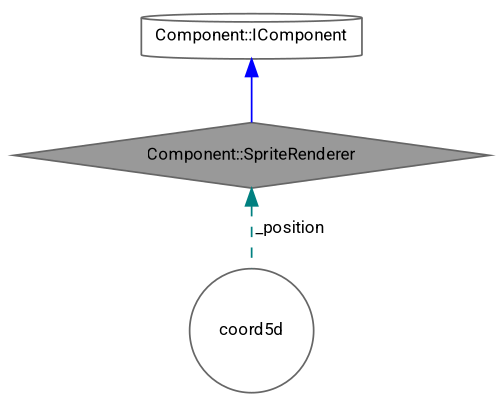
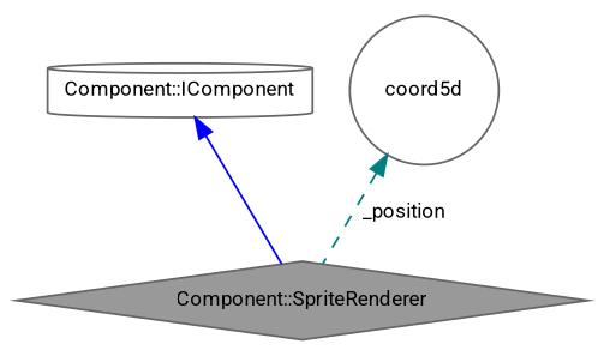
  digraph {
    fontname=Roboto
    node [color=gray40 fillcolor=white fontname=Roboto fontsize=10 style=filled]
    edge [dir=back fontname=Roboto fontsize=10 labelfontname=Helvetica labelfontsize=10]
    n1 [fillcolor=grey60 fontcolor=black height=0.2 label="Component::SpriteRenderer" shape=diamond width=0.4]
    n2 [height=0.2 label="Component::IComponent" shape=cylinder width=0.4]
    n3 [height=0.2 label=coord5d shape=circle width=0.4]
    n2 -> n1 [color=blue style=solid]
-   n1 -> n3 [color=teal label=" _position" style=dashed]
+   n3 -> n1 [color=teal label=" _position" style=dashed]
  }
